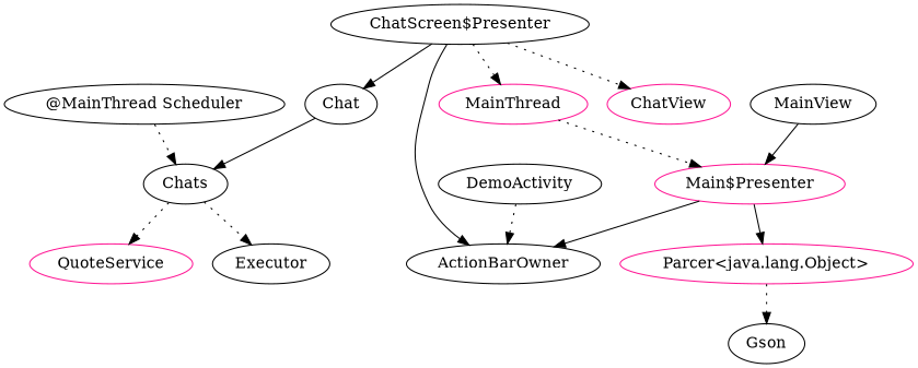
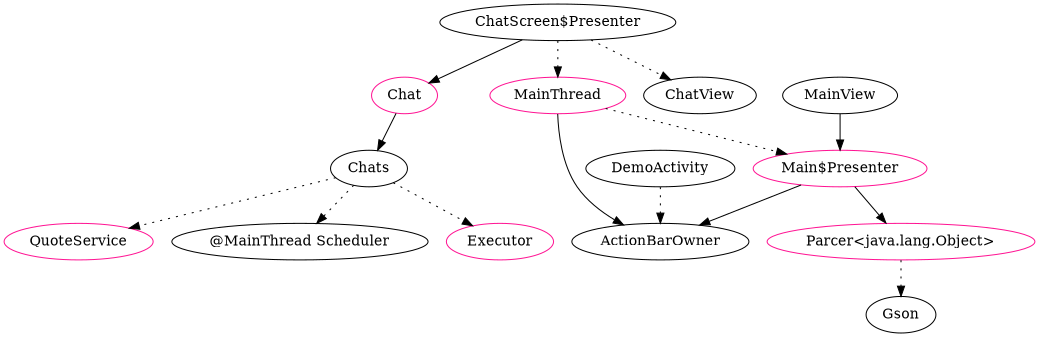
  digraph {
    concentrate=true
    node [color=black]
    edge [style=dotted]
-   Chat
+   Chat [color=deeppink]
    Chats
    QuoteService [color=deeppink]
    n4 [label="@MainThread Scheduler"]
-   Executor
+   Executor [color=deeppink]
    n6 [label="ChatScreen$Presenter"]
    ActionBarOwner
    n8 [color=deeppink label=MainThread]
-   ChatView [color=deeppink]
+   ChatView
    n10 [color=deeppink label="Main$Presenter"]
    n11 [color=deeppink label="Parcer<java.lang.Object>"]
    DemoActivity
    Gson
    MainView
    Chat -> Chats [style=solid]
    Chats -> QuoteService
-   n4 -> Chats
+   Chats -> n4
    Chats -> Executor
    n6 -> Chat [style=solid]
-   n6 -> ActionBarOwner [style=solid]
+   n8 -> ActionBarOwner [style=solid]
    n6 -> n8
    n6 -> ChatView
    n8 -> n10
    n10 -> ActionBarOwner [style=solid]
    n10 -> n11 [style=solid]
    n11 -> Gson
    DemoActivity -> ActionBarOwner
    MainView -> n10 [style=solid]
  }
